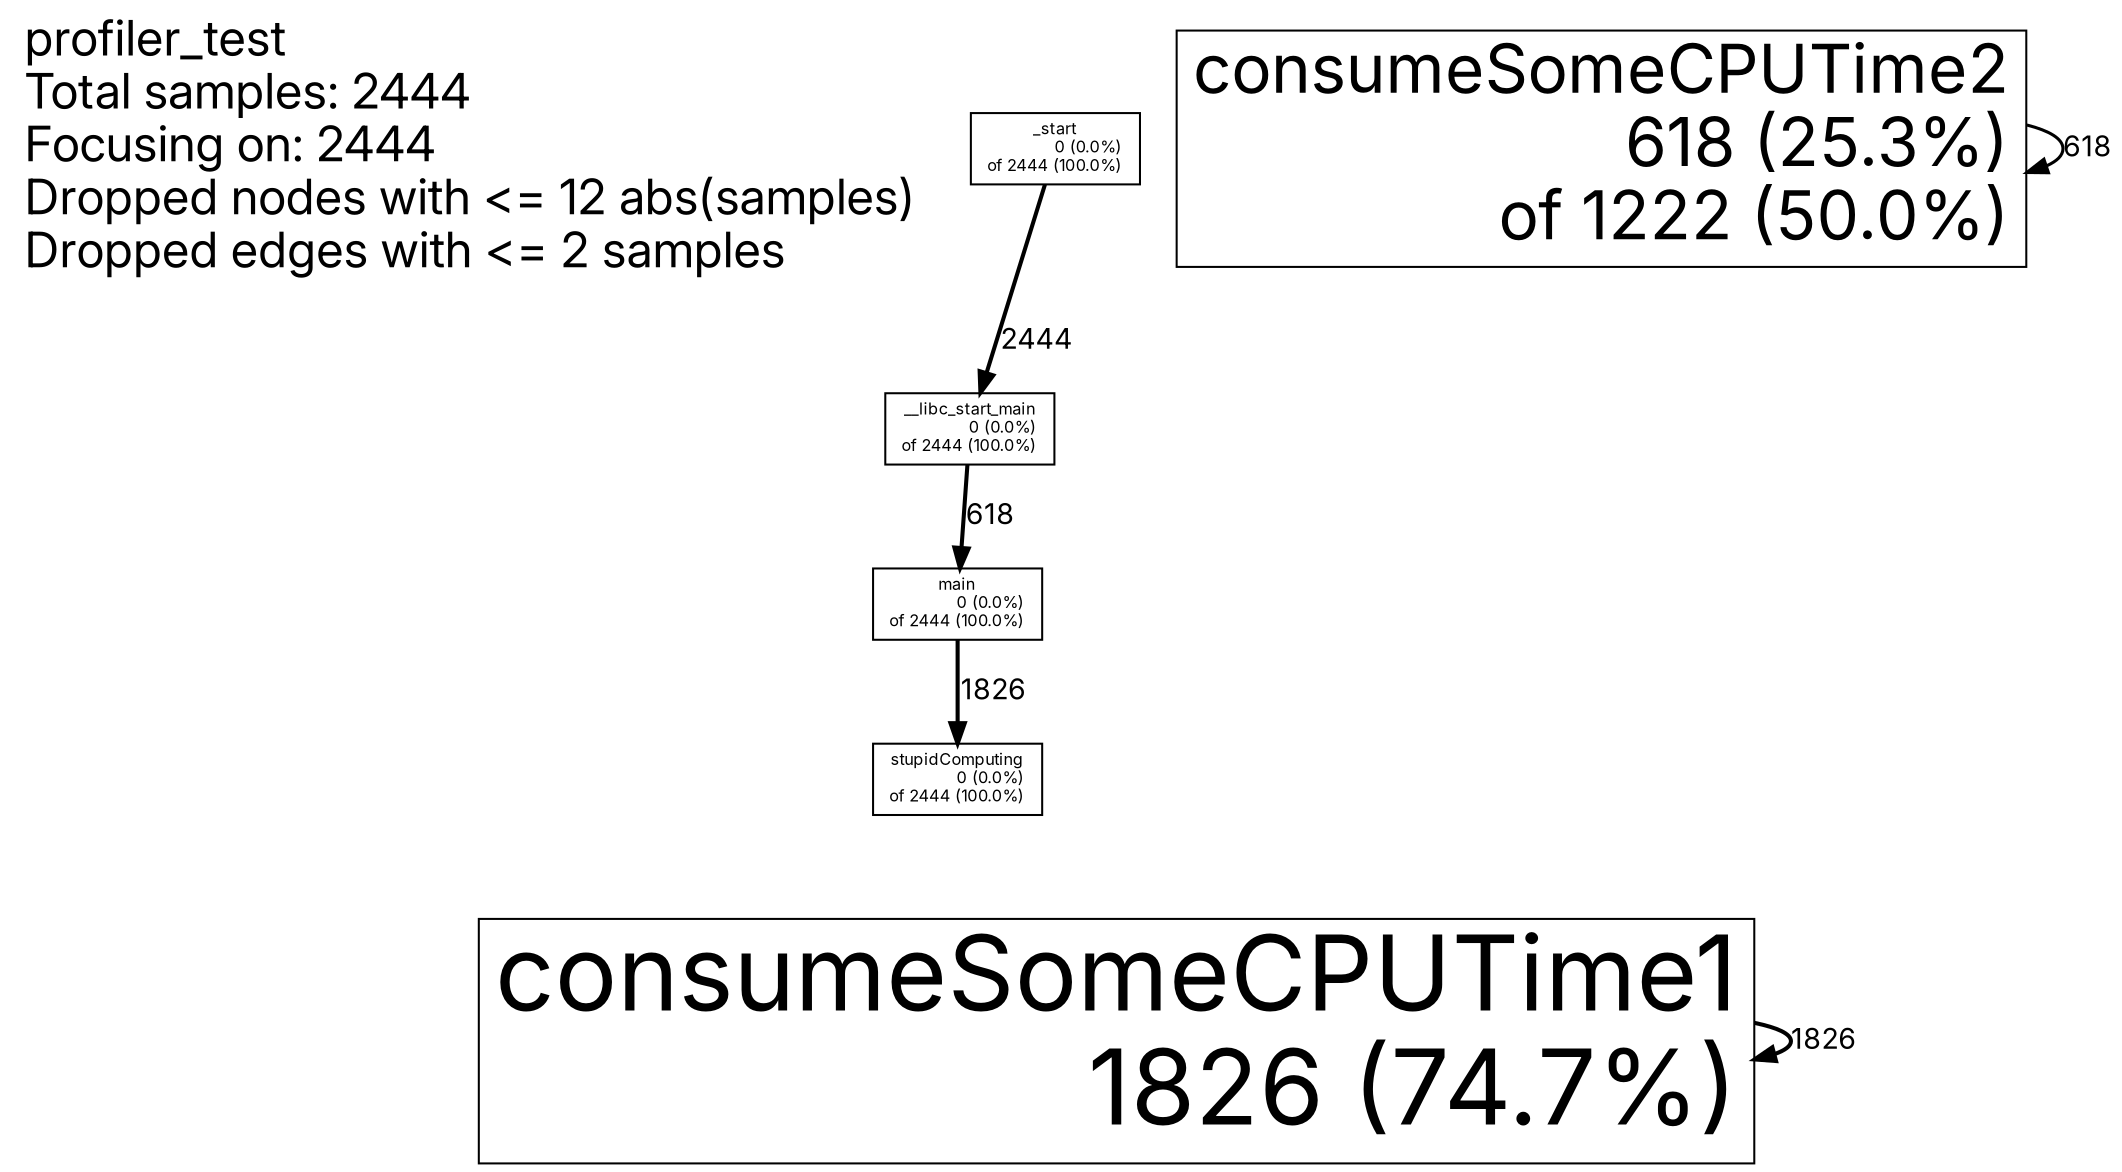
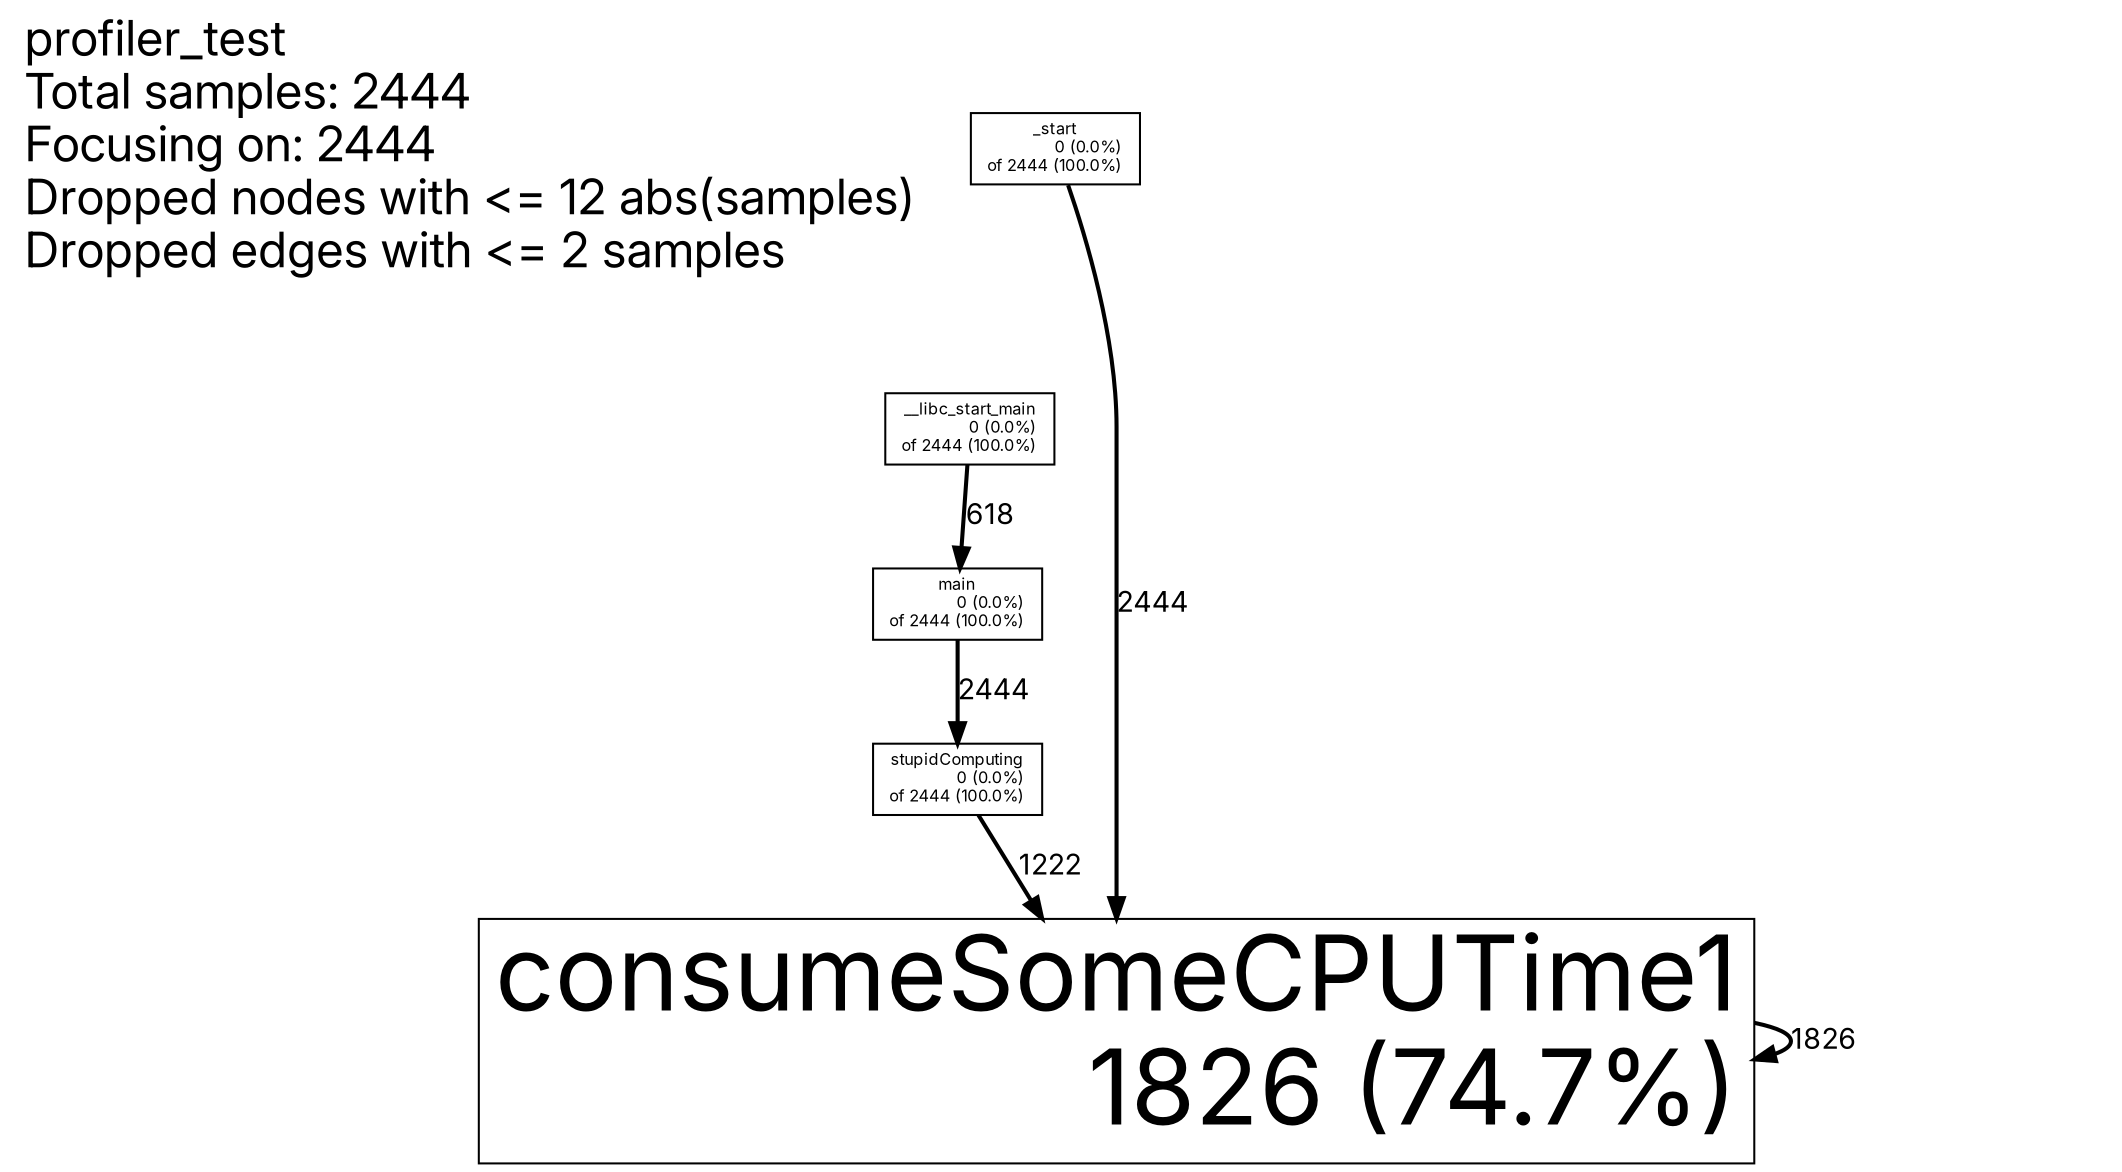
  digraph {
    fontname=Inter
    node [fontname=Inter fontsize=8.0 shape=box]
    edge [fontname=Inter style="setlinewidth(2.000000)" weight=235]
    n1 [fontsize=24 height=0.25 label="profiler_test\lTotal samples: 2444\lFocusing on: 2444\lDropped nodes with <= 12 abs(samples)\lDropped edges with <= 2 samples\l" shape=plaintext width=0.375]
    n2 [height=0.25 label="__libc_start_main\n0 (0.0%)\rof 2444 (100.0%)\r" width=0.375]
    n3 [height=0.25 label="main\n0 (0.0%)\rof 2444 (100.0%)\r" width=0.375]
    n4 [height=0.25 label="stupidComputing\n0 (0.0%)\rof 2444 (100.0%)\r" width=0.375]
    n5 [height=0.25 label="_start\n0 (0.0%)\rof 2444 (100.0%)\r" width=0.375]
    n6 [fontsize=51.2 height=0.25 label="consumeSomeCPUTime1\n1826 (74.7%)\r" width=0.375]
-   n7 [fontsize=33.1 height=0.25 label="consumeSomeCPUTime2\n618 (25.3%)\rof 1222 (50.0%)\r" width=0.375]
    n2 -> n3 [label=618]
-   n3 -> n4 [label=1826]
-   n5 -> n2 [label=2444]
+   n3 -> n4 [label=2444]
+   n4 -> n6 [label=1222 weight=144]
+   n5 -> n6 [label=2444]
    n6 -> n6 [label=1826 weight=191]
-   n7 -> n7 [label=618 style="setlinewidth(1.517185)" weight=89]
  }
